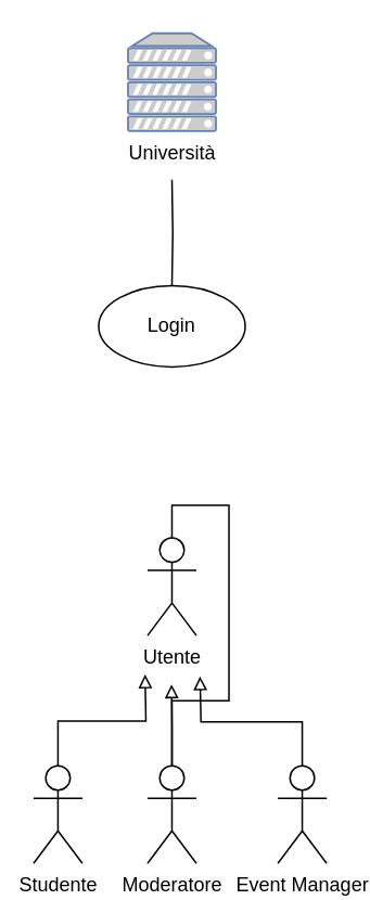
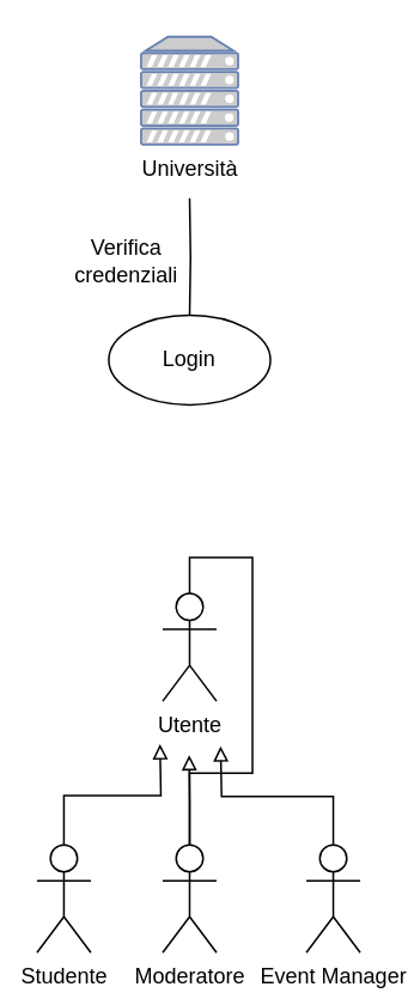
  <mxCell id="0" />
  <mxCell id="1" parent="0" />
  <mxCell id="2" style="edgeStyle=orthogonalEdgeStyle;rounded=0;orthogonalLoop=1;jettySize=auto;html=1;exitX=0.5;exitY=0;exitDx=0;exitDy=0;exitPerimeter=0;startArrow=none;startFill=0;endArrow=block;endFill=0;" parent="1" source="3" edge="1"><mxGeometry relative="1" as="geometry"><mxPoint x="88.5" y="413.875" as="targetPoint" /></mxGeometry></mxCell>
  <mxCell id="3" value="Studente" style="shape=umlActor;verticalLabelPosition=bottom;verticalAlign=top;html=1;outlineConnect=0;" parent="1" vertex="1"><mxGeometry x="20" y="470" width="30" height="60" as="geometry" /></mxCell>
  <mxCell id="4" style="edgeStyle=orthogonalEdgeStyle;rounded=0;orthogonalLoop=1;jettySize=auto;html=1;exitX=0.5;exitY=0;exitDx=0;exitDy=0;exitPerimeter=0;startArrow=none;startFill=0;endArrow=block;endFill=0;" parent="1" source="5" edge="1"><mxGeometry relative="1" as="geometry"><mxPoint x="122.25" y="415.125" as="targetPoint" /></mxGeometry></mxCell>
  <mxCell id="5" value="Event Manager" style="shape=umlActor;verticalLabelPosition=bottom;verticalAlign=top;html=1;outlineConnect=0;" parent="1" vertex="1"><mxGeometry x="170" y="470" width="30" height="60" as="geometry" /></mxCell>
  <mxCell id="6" style="edgeStyle=orthogonalEdgeStyle;rounded=0;orthogonalLoop=1;jettySize=auto;html=1;endArrow=none;endFill=0;startArrow=none;startFill=0;" parent="1" target="9" edge="1"><mxGeometry relative="1" as="geometry"><mxPoint x="105" y="110" as="sourcePoint" /></mxGeometry></mxCell>
  <mxCell id="7" style="edgeStyle=orthogonalEdgeStyle;rounded=0;orthogonalLoop=1;jettySize=auto;html=1;exitX=0.5;exitY=0;exitDx=0;exitDy=0;exitPerimeter=0;startArrow=none;startFill=0;endArrow=block;endFill=0;" parent="1" source="8" edge="1"><mxGeometry relative="1" as="geometry"><mxPoint x="104.75" y="420" as="targetPoint" /></mxGeometry></mxCell>
  <mxCell id="8" value="Moderatore" style="shape=umlActor;verticalLabelPosition=bottom;verticalAlign=top;html=1;outlineConnect=0;" parent="1" vertex="1"><mxGeometry x="90" y="470" width="30" height="60" as="geometry" /></mxCell>
  <mxCell id="9" value="Login" style="ellipse;whiteSpace=wrap;html=1;" parent="1" vertex="1"><mxGeometry x="60" y="175" width="90" height="50" as="geometry" /></mxCell>
+ <mxCell id="10" value="Verifica&lt;br&gt;credenziali" style="text;html=1;strokeColor=none;fillColor=none;align=center;verticalAlign=middle;whiteSpace=wrap;rounded=0;" parent="1" vertex="1"><mxGeometry x="40" y="130" width="60" height="30" as="geometry" /></mxCell>
  <mxCell id="11" style="edgeStyle=orthogonalEdgeStyle;rounded=0;orthogonalLoop=1;jettySize=auto;html=1;exitX=0.5;exitY=0;exitDx=0;exitDy=0;exitPerimeter=0;startArrow=none;startFill=0;endArrow=none;endFill=0;" parent="1" source="12" target="8" edge="1"><mxGeometry relative="1" as="geometry" /></mxCell>
  <mxCell id="12" value="Utente" style="shape=umlActor;verticalLabelPosition=bottom;verticalAlign=top;html=1;outlineConnect=0;" parent="1" vertex="1"><mxGeometry x="90" y="330" width="30" height="60" as="geometry" /></mxCell>
  <mxCell id="13" value="&lt;font color=&quot;#000000&quot;&gt;Università&lt;/font&gt;" style="fontColor=#0066CC;verticalAlign=top;verticalLabelPosition=bottom;labelPosition=center;align=center;html=1;outlineConnect=0;fillColor=#CCCCCC;strokeColor=#6881B3;gradientColor=none;gradientDirection=north;strokeWidth=2;shape=mxgraph.networks.server;" parent="1" vertex="1"><mxGeometry x="78" y="20" width="54" height="60" as="geometry" /></mxCell>
